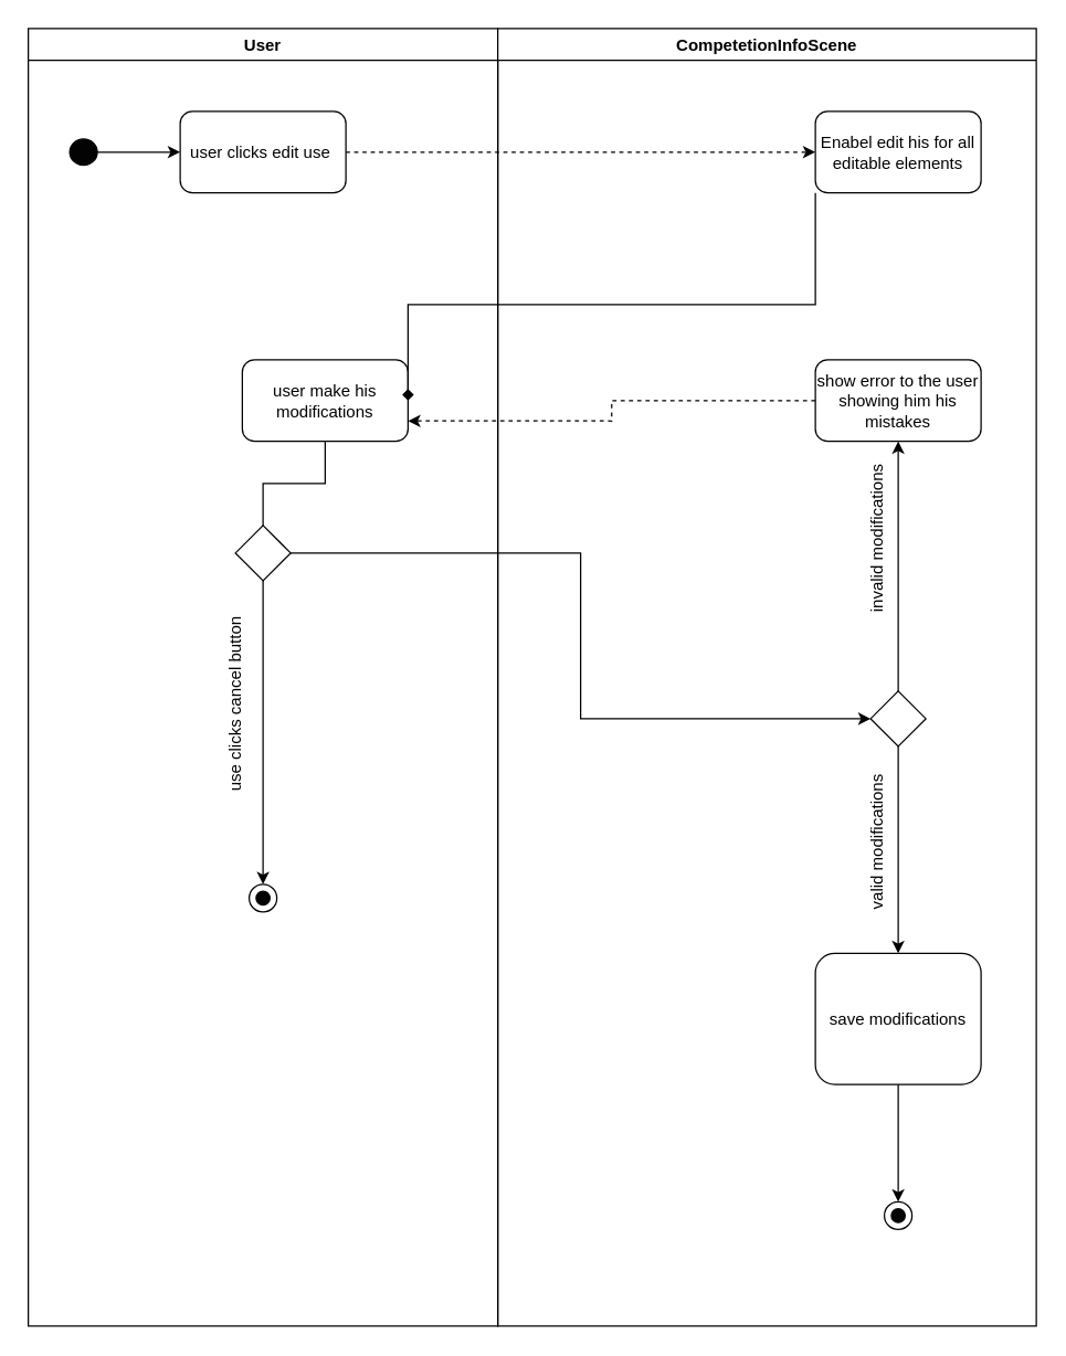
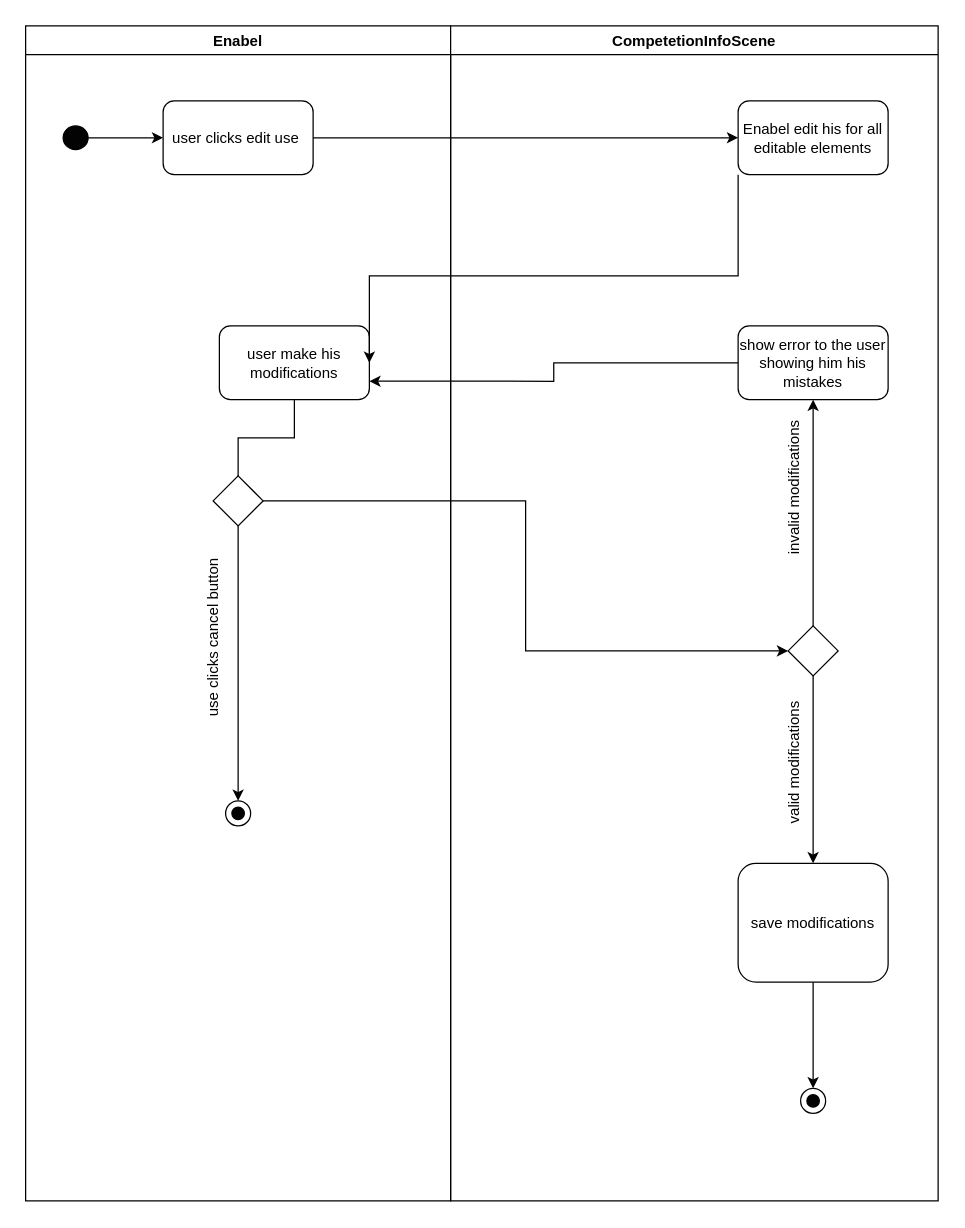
  <mxCell id="0" />
  <mxCell id="1" parent="0" />
- <mxCell id="2" value="User" style="swimlane;fontSize=12;fontColor=default;fillColor=#FFFFFF;" vertex="1" parent="1"><mxGeometry x="20" y="20" width="340" height="940" as="geometry" /></mxCell>
+ <mxCell id="2" value="Enabel" style="swimlane;fontSize=12;fontColor=default;fillColor=#FFFFFF;" vertex="1" parent="1"><mxGeometry x="20" y="20" width="340" height="940" as="geometry" /></mxCell>
  <mxCell id="3" value="user clicks edit use&amp;nbsp;" style="rounded=1;whiteSpace=wrap;html=1;fontSize=12;" vertex="1" parent="2"><mxGeometry x="110" y="60" width="120" height="59" as="geometry" /></mxCell>
  <mxCell id="4" style="edgeStyle=orthogonalEdgeStyle;rounded=0;orthogonalLoop=1;jettySize=auto;html=1;entryX=0;entryY=0.5;entryDx=0;entryDy=0;" edge="1" parent="2" source="5" target="3"><mxGeometry relative="1" as="geometry" /></mxCell>
  <mxCell id="5" value="" style="ellipse;whiteSpace=wrap;html=1;aspect=fixed;fillColor=#030303;" vertex="1" parent="2"><mxGeometry x="30" y="80" width="20" height="19" as="geometry" /></mxCell>
  <mxCell id="6" value="user make his modifications" style="rounded=1;whiteSpace=wrap;html=1;fontSize=12;" vertex="1" parent="2"><mxGeometry x="155" y="240" width="120" height="59" as="geometry" /></mxCell>
  <mxCell id="7" style="edgeStyle=orthogonalEdgeStyle;rounded=0;orthogonalLoop=1;jettySize=auto;html=1;startArrow=none;" edge="1" parent="2" source="8"><mxGeometry relative="1" as="geometry"><mxPoint x="170" y="620" as="targetPoint" /><Array as="points" /></mxGeometry></mxCell>
  <mxCell id="8" value="" style="rhombus;whiteSpace=wrap;html=1;fontSize=12;fontColor=default;fillColor=#FFFFFF;" vertex="1" parent="2"><mxGeometry x="150" y="360" width="40" height="40" as="geometry" /></mxCell>
  <mxCell id="9" value="" style="edgeStyle=orthogonalEdgeStyle;rounded=0;orthogonalLoop=1;jettySize=auto;html=1;entryX=0.5;entryY=0;entryDx=0;entryDy=0;endArrow=none;" edge="1" parent="2" source="6" target="8"><mxGeometry relative="1" as="geometry"><mxPoint x="320" y="309" as="sourcePoint" /><mxPoint x="320" y="550.5" as="targetPoint" /><Array as="points" /></mxGeometry></mxCell>
  <mxCell id="10" value="use clicks cancel button" style="text;html=1;align=center;verticalAlign=middle;resizable=0;points=[];autosize=1;strokeColor=none;fillColor=none;rotation=-90;" vertex="1" parent="2"><mxGeometry x="80" y="480" width="140" height="20" as="geometry" /></mxCell>
  <mxCell id="11" value="" style="ellipse;whiteSpace=wrap;html=1;aspect=fixed;fontSize=12;fontColor=default;fillColor=#FFFFFF;" vertex="1" parent="2"><mxGeometry x="160" y="620" width="20" height="20" as="geometry" /></mxCell>
  <mxCell id="12" value="" style="ellipse;whiteSpace=wrap;html=1;aspect=fixed;fontSize=12;fontColor=default;fillColor=#030303;" vertex="1" parent="2"><mxGeometry x="165" y="625" width="10" height="10" as="geometry" /></mxCell>
  <mxCell id="13" value="CompetetionInfoScene" style="swimlane;fontSize=12;fontColor=default;fillColor=#FFFFFF;" vertex="1" parent="1"><mxGeometry x="360" y="20" width="390" height="940" as="geometry" /></mxCell>
  <mxCell id="14" value="Enabel edit his for all editable elements" style="rounded=1;whiteSpace=wrap;html=1;fontSize=12;" vertex="1" parent="13"><mxGeometry x="230" y="60" width="120" height="59" as="geometry" /></mxCell>
  <mxCell id="15" style="edgeStyle=orthogonalEdgeStyle;rounded=0;orthogonalLoop=1;jettySize=auto;html=1;" edge="1" parent="13" source="17" target="18"><mxGeometry relative="1" as="geometry" /></mxCell>
  <mxCell id="16" style="edgeStyle=orthogonalEdgeStyle;rounded=0;orthogonalLoop=1;jettySize=auto;html=1;entryX=0.5;entryY=1;entryDx=0;entryDy=0;" edge="1" parent="13" source="17" target="20"><mxGeometry relative="1" as="geometry" /></mxCell>
  <mxCell id="17" value="" style="rhombus;whiteSpace=wrap;html=1;fontSize=12;fontColor=default;fillColor=#FFFFFF;" vertex="1" parent="13"><mxGeometry x="270" y="480" width="40" height="40" as="geometry" /></mxCell>
  <mxCell id="18" value="save modifications" style="rounded=1;whiteSpace=wrap;html=1;fontSize=12;" vertex="1" parent="13"><mxGeometry x="230" y="670" width="120" height="95" as="geometry" /></mxCell>
  <mxCell id="19" value="valid modifications" style="text;html=1;align=center;verticalAlign=middle;resizable=0;points=[];autosize=1;strokeColor=none;fillColor=none;rotation=-90;" vertex="1" parent="13"><mxGeometry x="220" y="580" width="110" height="20" as="geometry" /></mxCell>
  <mxCell id="20" value="show error to the user showing him his mistakes" style="rounded=1;whiteSpace=wrap;html=1;fontSize=12;" vertex="1" parent="13"><mxGeometry x="230" y="240" width="120" height="59" as="geometry" /></mxCell>
  <mxCell id="21" value="invalid modifications" style="text;html=1;align=center;verticalAlign=middle;resizable=0;points=[];autosize=1;strokeColor=none;fillColor=none;rotation=-90;" vertex="1" parent="13"><mxGeometry x="215" y="360" width="120" height="20" as="geometry" /></mxCell>
  <mxCell id="22" value="" style="ellipse;whiteSpace=wrap;html=1;aspect=fixed;fontSize=12;fontColor=default;fillColor=#FFFFFF;" vertex="1" parent="13"><mxGeometry x="280" y="850" width="20" height="20" as="geometry" /></mxCell>
  <mxCell id="23" value="" style="ellipse;whiteSpace=wrap;html=1;aspect=fixed;fontSize=12;fontColor=default;fillColor=#030303;" vertex="1" parent="13"><mxGeometry x="285" y="855" width="10" height="10" as="geometry" /></mxCell>
- <mxCell id="24" style="edgeStyle=orthogonalEdgeStyle;rounded=0;orthogonalLoop=1;jettySize=auto;html=1;entryX=0;entryY=0.5;entryDx=0;entryDy=0;dashed=1;" edge="1" parent="1" source="3" target="14"><mxGeometry relative="1" as="geometry" /></mxCell>
- <mxCell id="25" style="edgeStyle=orthogonalEdgeStyle;rounded=0;orthogonalLoop=1;jettySize=auto;html=1;entryX=1;entryY=0.5;entryDx=0;entryDy=0;endArrow=diamond;" edge="1" parent="1" source="14" target="6"><mxGeometry relative="1" as="geometry"><Array as="points"><mxPoint x="590" y="220" /></Array></mxGeometry></mxCell>
+ <mxCell id="24" style="edgeStyle=orthogonalEdgeStyle;rounded=0;orthogonalLoop=1;jettySize=auto;html=1;entryX=0;entryY=0.5;entryDx=0;entryDy=0;" edge="1" parent="1" source="3" target="14"><mxGeometry relative="1" as="geometry" /></mxCell>
+ <mxCell id="25" style="edgeStyle=orthogonalEdgeStyle;rounded=0;orthogonalLoop=1;jettySize=auto;html=1;entryX=1;entryY=0.5;entryDx=0;entryDy=0;" edge="1" parent="1" source="14" target="6"><mxGeometry relative="1" as="geometry"><Array as="points"><mxPoint x="590" y="220" /></Array></mxGeometry></mxCell>
  <mxCell id="26" style="edgeStyle=orthogonalEdgeStyle;rounded=0;orthogonalLoop=1;jettySize=auto;html=1;entryX=0;entryY=0.5;entryDx=0;entryDy=0;exitX=1;exitY=0.5;exitDx=0;exitDy=0;" edge="1" parent="1" source="8" target="17"><mxGeometry relative="1" as="geometry"><mxPoint x="250" y="539.5" as="sourcePoint" /><mxPoint x="580" y="389.5" as="targetPoint" /></mxGeometry></mxCell>
- <mxCell id="27" style="edgeStyle=orthogonalEdgeStyle;rounded=0;orthogonalLoop=1;jettySize=auto;html=1;entryX=1;entryY=0.75;entryDx=0;entryDy=0;dashed=1;" edge="1" parent="1" source="20" target="6"><mxGeometry relative="1" as="geometry" /></mxCell>
+ <mxCell id="27" style="edgeStyle=orthogonalEdgeStyle;rounded=0;orthogonalLoop=1;jettySize=auto;html=1;entryX=1;entryY=0.75;entryDx=0;entryDy=0;" edge="1" parent="1" source="20" target="6"><mxGeometry relative="1" as="geometry" /></mxCell>
  <mxCell id="28" style="edgeStyle=orthogonalEdgeStyle;rounded=0;orthogonalLoop=1;jettySize=auto;html=1;" edge="1" parent="1" source="18"><mxGeometry relative="1" as="geometry"><mxPoint x="650" y="870" as="targetPoint" /></mxGeometry></mxCell>
